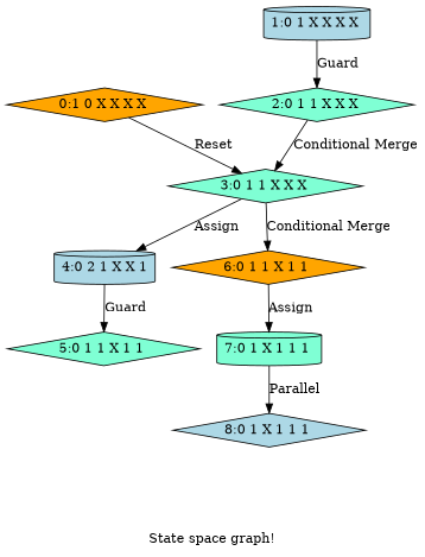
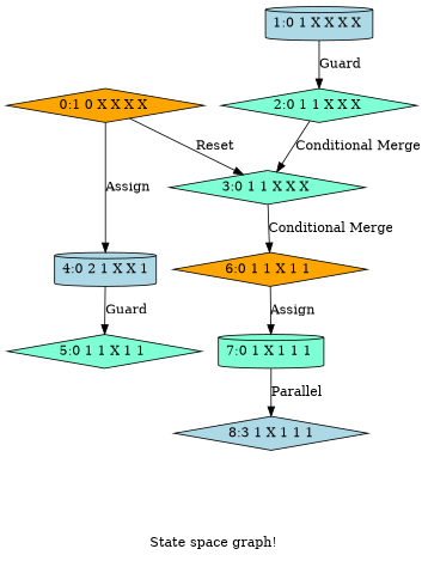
  digraph {
    label="\n\nState space graph!"
    node [fillcolor=aquamarine shape=diamond style=filled]
    "0:1 0 X X X X " [fillcolor=orange]
    "3:0 1 1 X X X "
    "1:0 1 X X X X " [fillcolor=lightblue shape=cylinder]
    "2:0 1 1 X X X "
    n5 [fillcolor=lightblue label="4:0 2 1 X X 1" shape=cylinder]
    "6:0 1 1 X 1 1 " [fillcolor=orange]
    "5:0 1 1 X 1 1 "
    "7:0 1 X 1 1 1 " [shape=cylinder]
-   "8:0 1 X 1 1 1 " [fillcolor=lightblue]
+   "8:0 1 X 1 1 1 " [fillcolor=lightblue label="8:3 1 X 1 1 1"]
    "0:1 0 X X X X " -> "3:0 1 1 X X X " [label=Reset]
-   "3:0 1 1 X X X " -> n5 [label=Assign]
+   "0:1 0 X X X X " -> n5 [label=Assign]
    "3:0 1 1 X X X " -> "6:0 1 1 X 1 1 " [label="Conditional Merge"]
    "1:0 1 X X X X " -> "2:0 1 1 X X X " [label=Guard]
    "2:0 1 1 X X X " -> "3:0 1 1 X X X " [label="Conditional Merge"]
    n5 -> "5:0 1 1 X 1 1 " [label=Guard]
    "6:0 1 1 X 1 1 " -> "7:0 1 X 1 1 1 " [label=Assign]
    "7:0 1 X 1 1 1 " -> "8:0 1 X 1 1 1 " [label=Parallel]
  }
